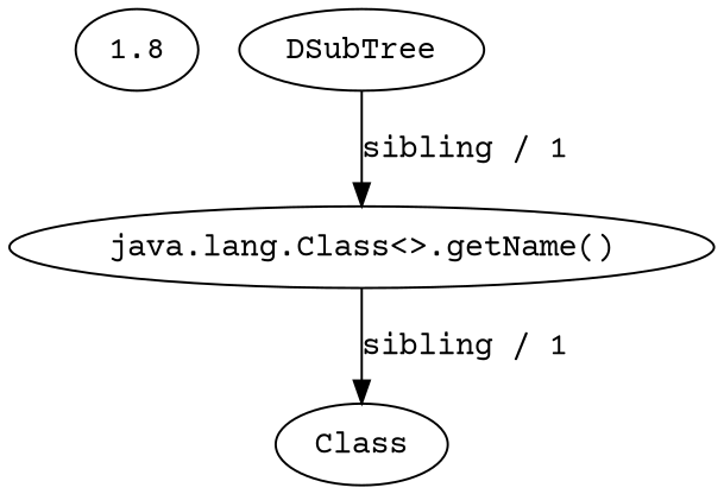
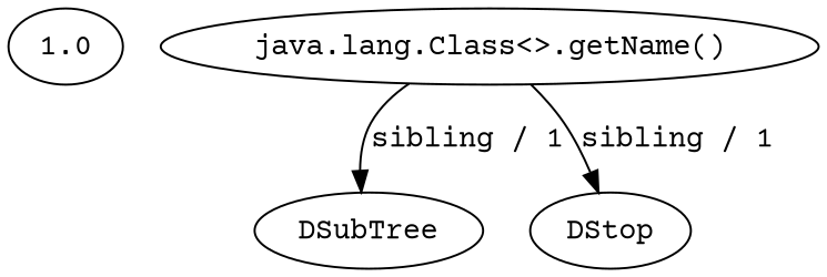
  digraph {
    fontname="Courier Prime"
    node [fontname="Courier Prime"]
    edge [constraint=true direction=LR fontname="Courier Prime"]
-   n1 [label=1.8]
+   n1 [label=1.0]
    n2 [label=DSubTree]
    n3 [label="java.lang.Class<>.getName()"]
-   n4 [label=Class]
-   n2 -> n3 [label="sibling / 1"]
+   n4 [label=DStop]
+   n3 -> n2 [label="sibling / 1"]
    n3 -> n4 [label="sibling / 1"]
  }
